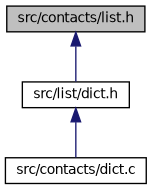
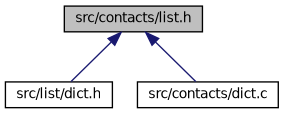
  digraph {
    node [color=black fillcolor=white fontname=Helvetica fontsize=10 shape=record style=filled]
    edge [color=midnightblue dir=back fontname=Helvetica fontsize=10 labelfontname=Helvetica labelfontsize=10 style=solid]
    n1 [fillcolor=grey75 fontcolor=black height=0.2 label="src/contacts/list.h" width=0.4]
    n2 [height=0.2 label="src/list/dict.h" width=0.4]
    n3 [height=0.2 label="src/contacts/dict.c" width=0.4]
    n1 -> n2
-   n2 -> n3
+   n1 -> n3
  }
